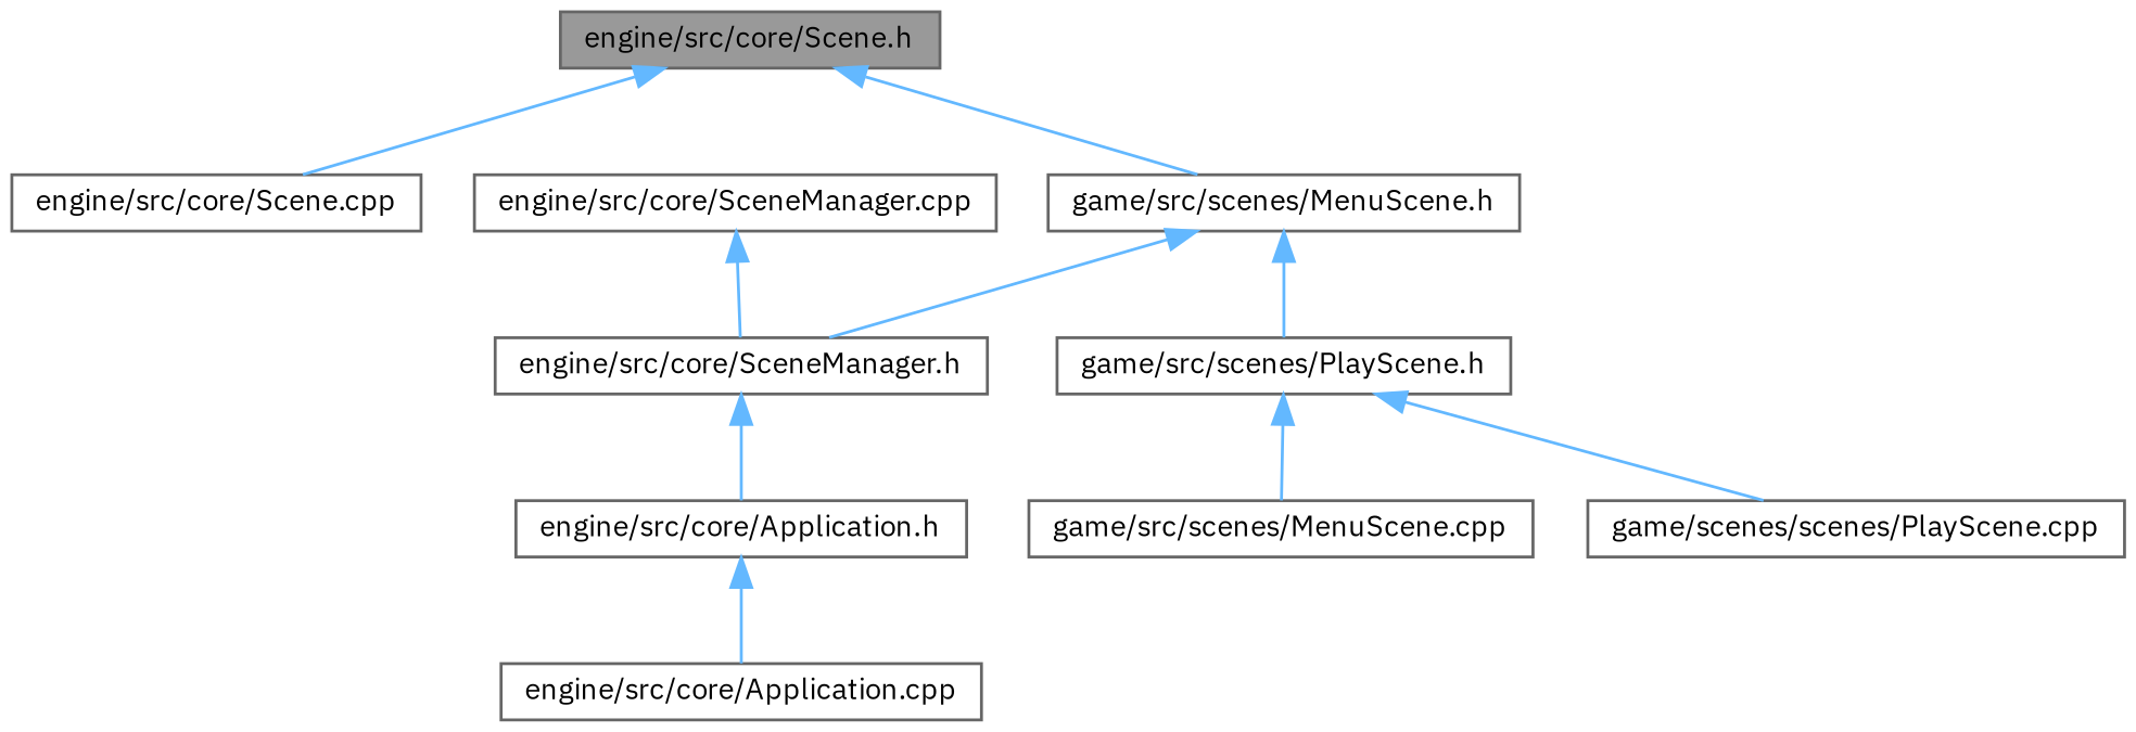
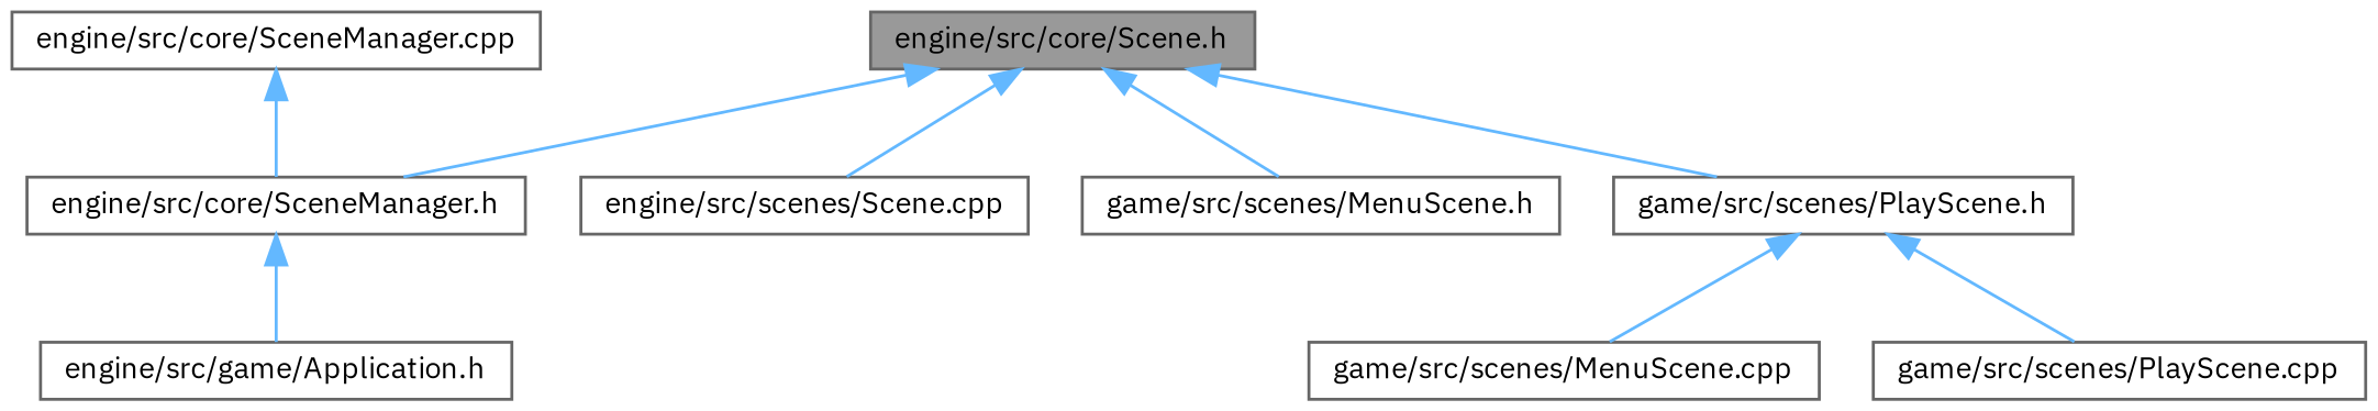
  digraph {
    fontname="IBM Plex Sans"
    node [color=grey40 fillcolor=white fontname="IBM Plex Sans" fontsize=10 shape=box style=filled]
    edge [color=steelblue1 dir=back fontname="IBM Plex Sans" fontsize=10 labelfontname=Helvetica labelfontsize=10 style=solid]
    n1 [color=gray40 fillcolor=grey60 fontcolor=black height=0.2 label="engine/src/core/Scene.h" width=0.4]
-   n2 [height=0.2 label="engine/src/core/Scene.cpp" width=0.4]
+   n2 [height=0.2 label="engine/src/scenes/Scene.cpp" width=0.4]
    n3 [height=0.2 label="engine/src/core/SceneManager.h" width=0.4]
    n4 [height=0.2 label="game/src/scenes/MenuScene.h" width=0.4]
    n5 [height=0.2 label="game/src/scenes/PlayScene.h" width=0.4]
-   n6 [height=0.2 label="engine/src/core/Application.h" width=0.4]
+   n6 [height=0.2 label="engine/src/game/Application.h" width=0.4]
    n7 [height=0.2 label="game/src/scenes/MenuScene.cpp" width=0.4]
-   n8 [height=0.2 label="game/scenes/scenes/PlayScene.cpp" width=0.4]
-   n9 [height=0.2 label="engine/src/core/Application.cpp" width=0.4]
+   n8 [height=0.2 label="game/src/scenes/PlayScene.cpp" width=0.4]
    n10 [height=0.2 label="engine/src/core/SceneManager.cpp" width=0.4]
    n1 -> n2
-   n4 -> n3
+   n1 -> n3
    n1 -> n4
-   n4 -> n5
+   n1 -> n5
    n3 -> n6
    n5 -> n7
    n5 -> n8
-   n6 -> n9
    n10 -> n3
  }
